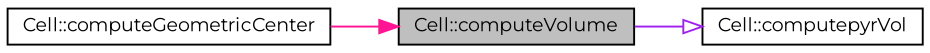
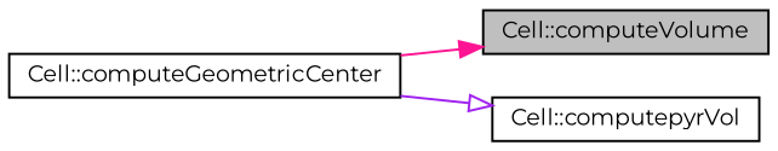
  digraph {
    fontname=Montserrat
    rankdir=LR
    node [color=black fontname=Montserrat fontsize=10 shape=record]
    edge [fontname=Montserrat fontsize=10 labelfontname=Helvetica labelfontsize=10 style=solid]
    n1 [fillcolor=grey75 fontcolor=black height=0.2 label="Cell::computeVolume" style=filled width=0.4]
    n2 [height=0.2 label="Cell::computepyrVol" width=0.4]
    n3 [height=0.2 label="Cell::computeGeometricCenter" width=0.4]
-   n1 -> n2 [arrowhead=onormal color=purple]
+   n3 -> n2 [arrowhead=onormal color=purple]
    n3 -> n1 [arrowhead=normal color=deeppink]
  }
